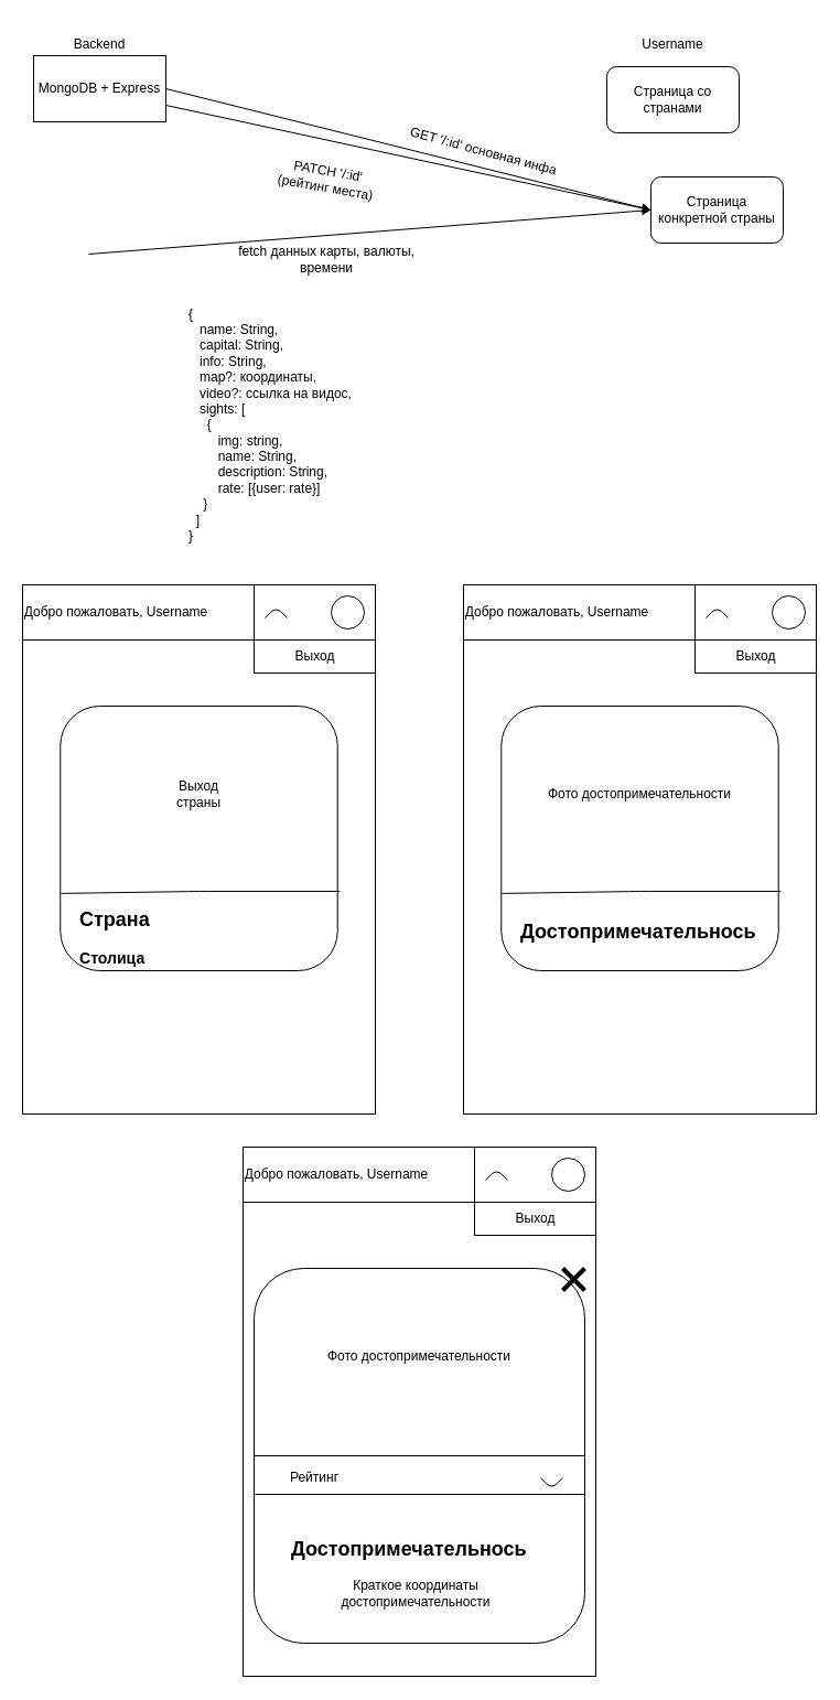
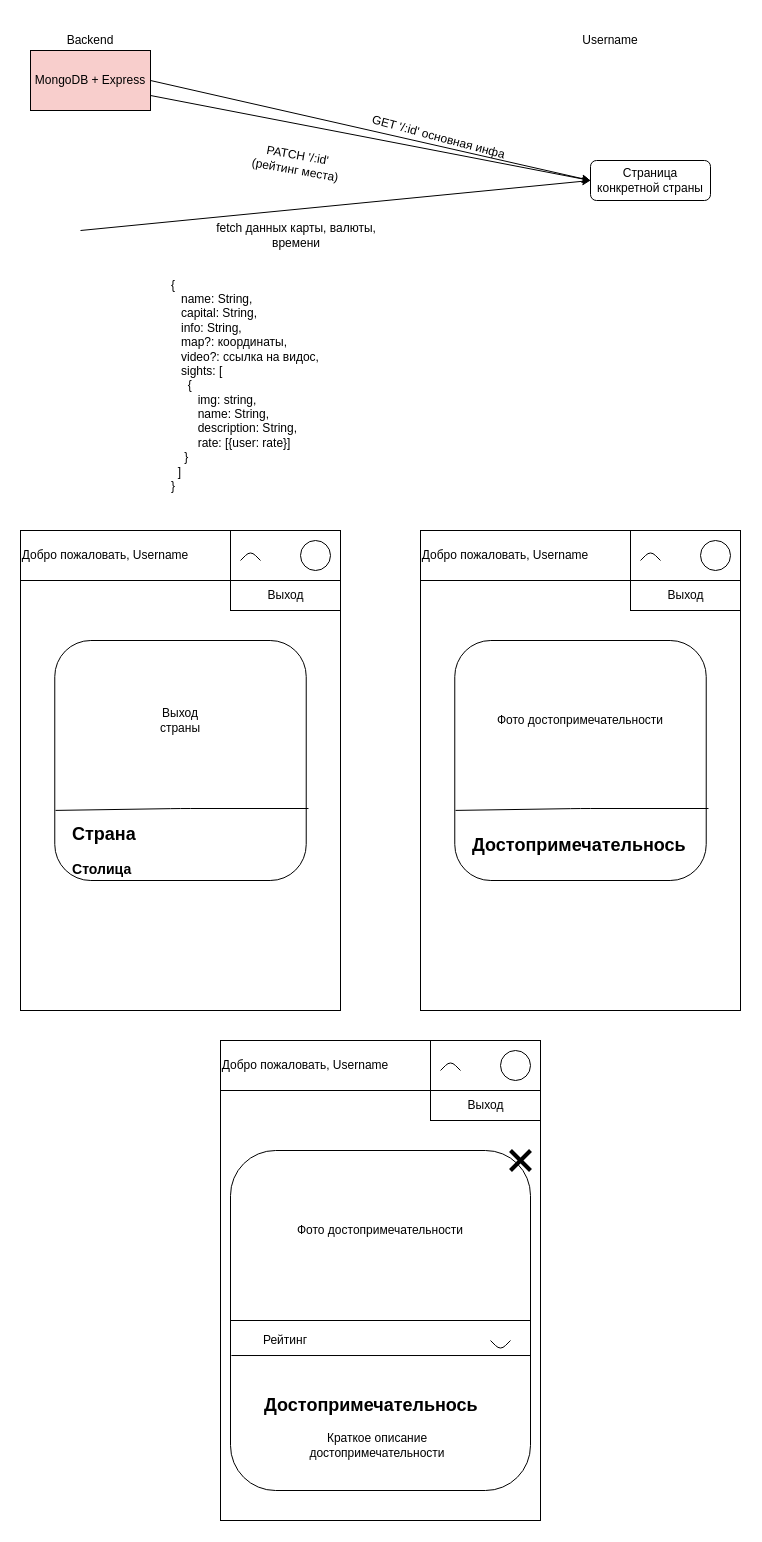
  <mxCell id="0" />
  <mxCell id="1" parent="0" />
  <mxCell id="2" value="Backend" style="text;html=1;strokeColor=none;fillColor=none;align=center;verticalAlign=middle;whiteSpace=wrap;rounded=0;" parent="1" vertex="1"><mxGeometry x="30" y="20" width="120" height="40" as="geometry" /></mxCell>
  <mxCell id="3" value="Username" style="text;html=1;strokeColor=none;fillColor=none;align=center;verticalAlign=middle;whiteSpace=wrap;rounded=0;" parent="1" vertex="1"><mxGeometry x="540" y="20" width="140" height="40" as="geometry" /></mxCell>
- <mxCell id="4" value="MongoDB + Express" style="rounded=0;whiteSpace=wrap;html=1;" parent="1" vertex="1"><mxGeometry x="30" y="50" width="120" height="60" as="geometry" /></mxCell>
- <mxCell id="5" value="Страница со странами" style="rounded=1;whiteSpace=wrap;html=1;" parent="1" vertex="1"><mxGeometry x="550" y="60" width="120" height="60" as="geometry" /></mxCell>
- <mxCell id="6" value="&lt;div&gt;Страница конкретной страны&lt;/div&gt;" style="rounded=1;whiteSpace=wrap;html=1;" parent="1" vertex="1"><mxGeometry x="590" y="160" width="120" height="60" as="geometry" /></mxCell>
+ <mxCell id="4" value="MongoDB + Express" style="rounded=0;whiteSpace=wrap;html=1;fillColor=#f8cecc;" parent="1" vertex="1"><mxGeometry x="30" y="50" width="120" height="60" as="geometry" /></mxCell>
+ <mxCell id="6" value="&lt;div&gt;Страница конкретной страны&lt;/div&gt;" style="rounded=1;whiteSpace=wrap;html=1;" parent="1" vertex="1"><mxGeometry x="590" y="160" width="120" height="40" as="geometry" /></mxCell>
  <mxCell id="7" value="" style="endArrow=classic;html=1;exitX=1;exitY=0.5;exitDx=0;exitDy=0;entryX=0;entryY=0.5;entryDx=0;entryDy=0;" parent="1" source="4" target="6" edge="1"><mxGeometry width="50" height="50" relative="1" as="geometry"><mxPoint x="350" y="250" as="sourcePoint" /><mxPoint x="400" y="200" as="targetPoint" /></mxGeometry></mxCell>
  <mxCell id="8" value="GET '/:id' основная инфа" style="text;html=1;strokeColor=none;fillColor=none;align=center;verticalAlign=middle;whiteSpace=wrap;rounded=0;rotation=15;" parent="1" vertex="1"><mxGeometry x="359.12" y="126.65" width="159.42" height="20" as="geometry" /></mxCell>
  <mxCell id="9" value="" style="endArrow=classic;html=1;entryX=0;entryY=0.5;entryDx=0;entryDy=0;" parent="1" target="6" edge="1"><mxGeometry width="50" height="50" relative="1" as="geometry"><mxPoint x="80" y="230" as="sourcePoint" /><mxPoint x="550" y="180" as="targetPoint" /></mxGeometry></mxCell>
  <mxCell id="10" value="fetch данных карты, валюты, времени" style="text;html=1;strokeColor=none;fillColor=none;align=center;verticalAlign=middle;whiteSpace=wrap;rounded=0;rotation=0;" parent="1" vertex="1"><mxGeometry x="212.21" y="220" width="167.79" height="30" as="geometry" /></mxCell>
  <mxCell id="11" value="" style="endArrow=classic;html=1;exitX=1;exitY=0.75;exitDx=0;exitDy=0;entryX=0;entryY=0.5;entryDx=0;entryDy=0;" parent="1" source="4" target="6" edge="1"><mxGeometry width="50" height="50" relative="1" as="geometry"><mxPoint x="350" y="250" as="sourcePoint" /><mxPoint x="560" y="160" as="targetPoint" /></mxGeometry></mxCell>
  <mxCell id="12" value="&lt;div&gt;PATCH '/:id'&lt;/div&gt;&lt;div&gt;(рейтинг места)&lt;/div&gt;" style="text;html=1;strokeColor=none;fillColor=none;align=center;verticalAlign=middle;whiteSpace=wrap;rounded=0;rotation=10;" parent="1" vertex="1"><mxGeometry x="200.66" y="146.65" width="190.88" height="30" as="geometry" /></mxCell>
  <mxCell id="13" value="&lt;div align=&quot;left&quot;&gt;{&lt;/div&gt;&lt;div align=&quot;left&quot;&gt;&amp;nbsp;&amp;nbsp; name: String,&lt;/div&gt;&lt;div align=&quot;left&quot;&gt;&amp;nbsp;&amp;nbsp; capital: String,&lt;/div&gt;&lt;div align=&quot;left&quot;&gt;&amp;nbsp;&amp;nbsp; info: String,&lt;/div&gt;&lt;div align=&quot;left&quot;&gt;&amp;nbsp;&amp;nbsp; map?: координаты,&lt;/div&gt;&lt;div align=&quot;left&quot;&gt;&amp;nbsp;&amp;nbsp; video?: ссылка на видос, &lt;br&gt;&lt;/div&gt;&lt;div align=&quot;left&quot;&gt;&amp;nbsp;&amp;nbsp; sights: [&lt;/div&gt;&lt;div align=&quot;left&quot;&gt;&amp;nbsp;&amp;nbsp;&amp;nbsp;&amp;nbsp; {&lt;/div&gt;&lt;div align=&quot;left&quot;&gt;&amp;nbsp;&amp;nbsp;&amp;nbsp;&amp;nbsp;&amp;nbsp;&amp;nbsp;&amp;nbsp; img: string,&lt;/div&gt;&lt;div align=&quot;left&quot;&gt;&amp;nbsp;&amp;nbsp;&amp;nbsp;&amp;nbsp;&amp;nbsp;&amp;nbsp;&amp;nbsp; name: String,&lt;/div&gt;&lt;div align=&quot;left&quot;&gt;&amp;nbsp;&amp;nbsp;&amp;nbsp;&amp;nbsp;&amp;nbsp;&amp;nbsp;&amp;nbsp; description: String,&lt;/div&gt;&lt;div align=&quot;left&quot;&gt;&amp;nbsp;&amp;nbsp;&amp;nbsp;&amp;nbsp;&amp;nbsp;&amp;nbsp;&amp;nbsp; rate: [{user: rate}]&lt;br&gt;&lt;/div&gt;&lt;div align=&quot;left&quot;&gt;&amp;nbsp;&amp;nbsp;&amp;nbsp; }&lt;br&gt;&lt;/div&gt;&lt;div align=&quot;left&quot;&gt;&amp;nbsp; ]&lt;br&gt;&lt;/div&gt;&lt;div align=&quot;left&quot;&gt;}&lt;br&gt;&lt;/div&gt;" style="text;html=1;strokeColor=none;fillColor=none;align=left;verticalAlign=middle;whiteSpace=wrap;rounded=0;" parent="1" vertex="1"><mxGeometry x="168.54" y="280" width="441.46" height="210" as="geometry" /></mxCell>
  <mxCell id="14" value="" style="rounded=0;whiteSpace=wrap;html=1;" vertex="1" parent="1"><mxGeometry x="20" y="545" width="320" height="465" as="geometry" /></mxCell>
  <mxCell id="15" value="" style="rounded=0;whiteSpace=wrap;html=1;" vertex="1" parent="1"><mxGeometry x="20" y="530" width="320" height="50" as="geometry" /></mxCell>
  <mxCell id="16" value="Добро пожаловать, Username" style="text;html=1;strokeColor=none;fillColor=none;align=center;verticalAlign=middle;whiteSpace=wrap;rounded=0;" vertex="1" parent="1"><mxGeometry x="20" y="545" width="170" height="20" as="geometry" /></mxCell>
  <mxCell id="17" value="" style="rounded=0;whiteSpace=wrap;html=1;" vertex="1" parent="1"><mxGeometry x="230" y="580" width="110" height="30" as="geometry" /></mxCell>
  <mxCell id="18" value="" style="ellipse;whiteSpace=wrap;html=1;aspect=fixed;" vertex="1" parent="1"><mxGeometry x="300" y="540" width="30" height="30" as="geometry" /></mxCell>
  <mxCell id="19" value="Выход" style="text;html=1;strokeColor=none;fillColor=none;align=center;verticalAlign=middle;whiteSpace=wrap;rounded=0;" vertex="1" parent="1"><mxGeometry x="252.5" y="580" width="65" height="30" as="geometry" /></mxCell>
  <mxCell id="20" value="" style="rounded=1;whiteSpace=wrap;html=1;" vertex="1" parent="1"><mxGeometry x="54.27" y="640" width="251.46" height="240" as="geometry" /></mxCell>
  <mxCell id="21" value="" style="endArrow=none;html=1;exitX=0.003;exitY=0.708;exitDx=0;exitDy=0;exitPerimeter=0;entryX=1.009;entryY=0.7;entryDx=0;entryDy=0;entryPerimeter=0;" edge="1" parent="1" source="20" target="20"><mxGeometry width="50" height="50" relative="1" as="geometry"><mxPoint x="370" y="830" as="sourcePoint" /><mxPoint x="420" y="780" as="targetPoint" /><Array as="points"><mxPoint x="180" y="808" /></Array></mxGeometry></mxCell>
  <mxCell id="22" value="&lt;div align=&quot;left&quot;&gt;&lt;h2&gt;Страна&lt;/h2&gt;&lt;div&gt;&lt;h3&gt;Столица&lt;/h3&gt;&lt;/div&gt;&lt;/div&gt;" style="text;html=1;strokeColor=none;fillColor=none;align=left;verticalAlign=middle;whiteSpace=wrap;rounded=0;" vertex="1" parent="1"><mxGeometry x="70" y="825" width="160" height="50" as="geometry" /></mxCell>
  <mxCell id="23" value="Выход страны" style="text;html=1;strokeColor=none;fillColor=none;align=center;verticalAlign=middle;whiteSpace=wrap;rounded=0;" vertex="1" parent="1"><mxGeometry x="150" y="700" width="60" height="40" as="geometry" /></mxCell>
  <mxCell id="24" value="" style="endArrow=none;html=1;" edge="1" parent="1"><mxGeometry width="50" height="50" relative="1" as="geometry"><mxPoint x="240" y="560" as="sourcePoint" /><mxPoint x="260" y="560" as="targetPoint" /><Array as="points"><mxPoint x="250" y="550" /></Array></mxGeometry></mxCell>
  <mxCell id="25" value="" style="rounded=0;whiteSpace=wrap;html=1;" vertex="1" parent="1"><mxGeometry x="420" y="545" width="320" height="465" as="geometry" /></mxCell>
  <mxCell id="26" value="" style="rounded=0;whiteSpace=wrap;html=1;" vertex="1" parent="1"><mxGeometry x="420" y="530" width="320" height="50" as="geometry" /></mxCell>
  <mxCell id="27" value="Добро пожаловать, Username" style="text;html=1;strokeColor=none;fillColor=none;align=center;verticalAlign=middle;whiteSpace=wrap;rounded=0;" vertex="1" parent="1"><mxGeometry x="420" y="545" width="170" height="20" as="geometry" /></mxCell>
  <mxCell id="28" value="" style="rounded=0;whiteSpace=wrap;html=1;" vertex="1" parent="1"><mxGeometry x="630" y="580" width="110" height="30" as="geometry" /></mxCell>
  <mxCell id="29" value="" style="ellipse;whiteSpace=wrap;html=1;aspect=fixed;" vertex="1" parent="1"><mxGeometry x="700" y="540" width="30" height="30" as="geometry" /></mxCell>
  <mxCell id="30" value="Выход" style="text;html=1;strokeColor=none;fillColor=none;align=center;verticalAlign=middle;whiteSpace=wrap;rounded=0;" vertex="1" parent="1"><mxGeometry x="652.5" y="580" width="65" height="30" as="geometry" /></mxCell>
  <mxCell id="31" value="" style="rounded=1;whiteSpace=wrap;html=1;" vertex="1" parent="1"><mxGeometry x="454.27" y="640" width="251.46" height="240" as="geometry" /></mxCell>
  <mxCell id="32" value="" style="endArrow=none;html=1;exitX=0.003;exitY=0.708;exitDx=0;exitDy=0;exitPerimeter=0;entryX=1.009;entryY=0.7;entryDx=0;entryDy=0;entryPerimeter=0;" edge="1" parent="1" source="31" target="31"><mxGeometry width="50" height="50" relative="1" as="geometry"><mxPoint x="770" y="830" as="sourcePoint" /><mxPoint x="820" y="780" as="targetPoint" /><Array as="points"><mxPoint x="580" y="808" /></Array></mxGeometry></mxCell>
  <mxCell id="33" value="&lt;h2&gt;Достопримечательнось&lt;/h2&gt;" style="text;html=1;strokeColor=none;fillColor=none;align=left;verticalAlign=middle;whiteSpace=wrap;rounded=0;" vertex="1" parent="1"><mxGeometry x="470" y="820" width="230" height="50" as="geometry" /></mxCell>
  <mxCell id="34" value="Фото достопримечательности" style="text;html=1;strokeColor=none;fillColor=none;align=center;verticalAlign=middle;whiteSpace=wrap;rounded=0;" vertex="1" parent="1"><mxGeometry x="495" y="700" width="170" height="40" as="geometry" /></mxCell>
  <mxCell id="35" value="" style="endArrow=none;html=1;" edge="1" parent="1"><mxGeometry width="50" height="50" relative="1" as="geometry"><mxPoint x="640" y="560" as="sourcePoint" /><mxPoint x="660" y="560" as="targetPoint" /><Array as="points"><mxPoint x="650" y="550" /></Array></mxGeometry></mxCell>
  <mxCell id="36" value="" style="endArrow=none;html=1;" edge="1" parent="1"><mxGeometry width="50" height="50" relative="1" as="geometry"><mxPoint x="230" y="580" as="sourcePoint" /><mxPoint x="230" y="530" as="targetPoint" /></mxGeometry></mxCell>
  <mxCell id="37" value="" style="endArrow=none;html=1;" edge="1" parent="1"><mxGeometry width="50" height="50" relative="1" as="geometry"><mxPoint x="630" y="580" as="sourcePoint" /><mxPoint x="630" y="530" as="targetPoint" /></mxGeometry></mxCell>
  <mxCell id="38" value="" style="rounded=0;whiteSpace=wrap;html=1;" vertex="1" parent="1"><mxGeometry x="220" y="1055" width="320" height="465" as="geometry" /></mxCell>
  <mxCell id="39" value="" style="rounded=0;whiteSpace=wrap;html=1;" vertex="1" parent="1"><mxGeometry x="220" y="1040" width="320" height="50" as="geometry" /></mxCell>
  <mxCell id="40" value="Добро пожаловать, Username" style="text;html=1;strokeColor=none;fillColor=none;align=center;verticalAlign=middle;whiteSpace=wrap;rounded=0;" vertex="1" parent="1"><mxGeometry x="220" y="1055" width="170" height="20" as="geometry" /></mxCell>
  <mxCell id="41" value="" style="rounded=0;whiteSpace=wrap;html=1;" vertex="1" parent="1"><mxGeometry x="430" y="1090" width="110" height="30" as="geometry" /></mxCell>
  <mxCell id="42" value="" style="ellipse;whiteSpace=wrap;html=1;aspect=fixed;" vertex="1" parent="1"><mxGeometry x="500" y="1050" width="30" height="30" as="geometry" /></mxCell>
  <mxCell id="43" value="Выход" style="text;html=1;strokeColor=none;fillColor=none;align=center;verticalAlign=middle;whiteSpace=wrap;rounded=0;" vertex="1" parent="1"><mxGeometry x="452.5" y="1090" width="65" height="30" as="geometry" /></mxCell>
  <mxCell id="44" value="" style="rounded=1;whiteSpace=wrap;html=1;" vertex="1" parent="1"><mxGeometry x="230" y="1150" width="300" height="340" as="geometry" /></mxCell>
  <mxCell id="45" value="" style="endArrow=none;html=1;entryX=1;entryY=0.5;entryDx=0;entryDy=0;exitX=0;exitY=0.5;exitDx=0;exitDy=0;" edge="1" parent="1" source="44" target="44"><mxGeometry width="50" height="50" relative="1" as="geometry"><mxPoint x="230" y="1385" as="sourcePoint" /><mxPoint x="620" y="1290" as="targetPoint" /><Array as="points" /></mxGeometry></mxCell>
  <mxCell id="46" value="&lt;h2&gt;Достопримечательнось&lt;/h2&gt;" style="text;html=1;strokeColor=none;fillColor=none;align=left;verticalAlign=middle;whiteSpace=wrap;rounded=0;" vertex="1" parent="1"><mxGeometry x="262.28" y="1380" width="230" height="50" as="geometry" /></mxCell>
  <mxCell id="47" value="Фото достопримечательности" style="text;html=1;strokeColor=none;fillColor=none;align=center;verticalAlign=middle;whiteSpace=wrap;rounded=0;" vertex="1" parent="1"><mxGeometry x="295" y="1210" width="170" height="40" as="geometry" /></mxCell>
  <mxCell id="48" value="" style="endArrow=none;html=1;" edge="1" parent="1"><mxGeometry width="50" height="50" relative="1" as="geometry"><mxPoint x="440" y="1070" as="sourcePoint" /><mxPoint x="460" y="1070" as="targetPoint" /><Array as="points"><mxPoint x="450" y="1060" /></Array></mxGeometry></mxCell>
  <mxCell id="49" value="" style="endArrow=none;html=1;" edge="1" parent="1"><mxGeometry width="50" height="50" relative="1" as="geometry"><mxPoint x="430" y="1090" as="sourcePoint" /><mxPoint x="430" y="1040" as="targetPoint" /></mxGeometry></mxCell>
- <mxCell id="50" value="Краткое координаты достопримечательности" style="text;html=1;strokeColor=none;fillColor=none;align=center;verticalAlign=middle;whiteSpace=wrap;rounded=0;" vertex="1" parent="1"><mxGeometry x="302.06" y="1420" width="150.44" height="50" as="geometry" /></mxCell>
+ <mxCell id="50" value="Краткое описание достопримечательности" style="text;html=1;strokeColor=none;fillColor=none;align=center;verticalAlign=middle;whiteSpace=wrap;rounded=0;" vertex="1" parent="1"><mxGeometry x="302.06" y="1420" width="150.44" height="50" as="geometry" /></mxCell>
  <mxCell id="51" value="" style="endArrow=none;html=1;strokeWidth=4;" edge="1" parent="1"><mxGeometry width="50" height="50" relative="1" as="geometry"><mxPoint x="510" y="1170" as="sourcePoint" /><mxPoint x="530" y="1150" as="targetPoint" /></mxGeometry></mxCell>
  <mxCell id="52" value="" style="endArrow=none;html=1;strokeWidth=4;" edge="1" parent="1"><mxGeometry width="50" height="50" relative="1" as="geometry"><mxPoint x="510" y="1150" as="sourcePoint" /><mxPoint x="530" y="1170" as="targetPoint" /></mxGeometry></mxCell>
  <mxCell id="53" value="" style="endArrow=none;html=1;strokeWidth=1;exitX=0.003;exitY=0.603;exitDx=0;exitDy=0;exitPerimeter=0;entryX=1;entryY=0.603;entryDx=0;entryDy=0;entryPerimeter=0;" edge="1" parent="1" source="44" target="44"><mxGeometry width="50" height="50" relative="1" as="geometry"><mxPoint x="390" y="1290" as="sourcePoint" /><mxPoint x="440" y="1240" as="targetPoint" /></mxGeometry></mxCell>
  <mxCell id="54" value="Рейтинг" style="text;html=1;strokeColor=none;fillColor=none;align=center;verticalAlign=middle;whiteSpace=wrap;rounded=0;" vertex="1" parent="1"><mxGeometry x="230" y="1330" width="110" height="20" as="geometry" /></mxCell>
  <mxCell id="55" value="" style="endArrow=none;html=1;strokeWidth=1;" edge="1" parent="1"><mxGeometry width="50" height="50" relative="1" as="geometry"><mxPoint x="490" y="1340" as="sourcePoint" /><mxPoint x="510" y="1340" as="targetPoint" /><Array as="points"><mxPoint x="500" y="1350" /></Array></mxGeometry></mxCell>
